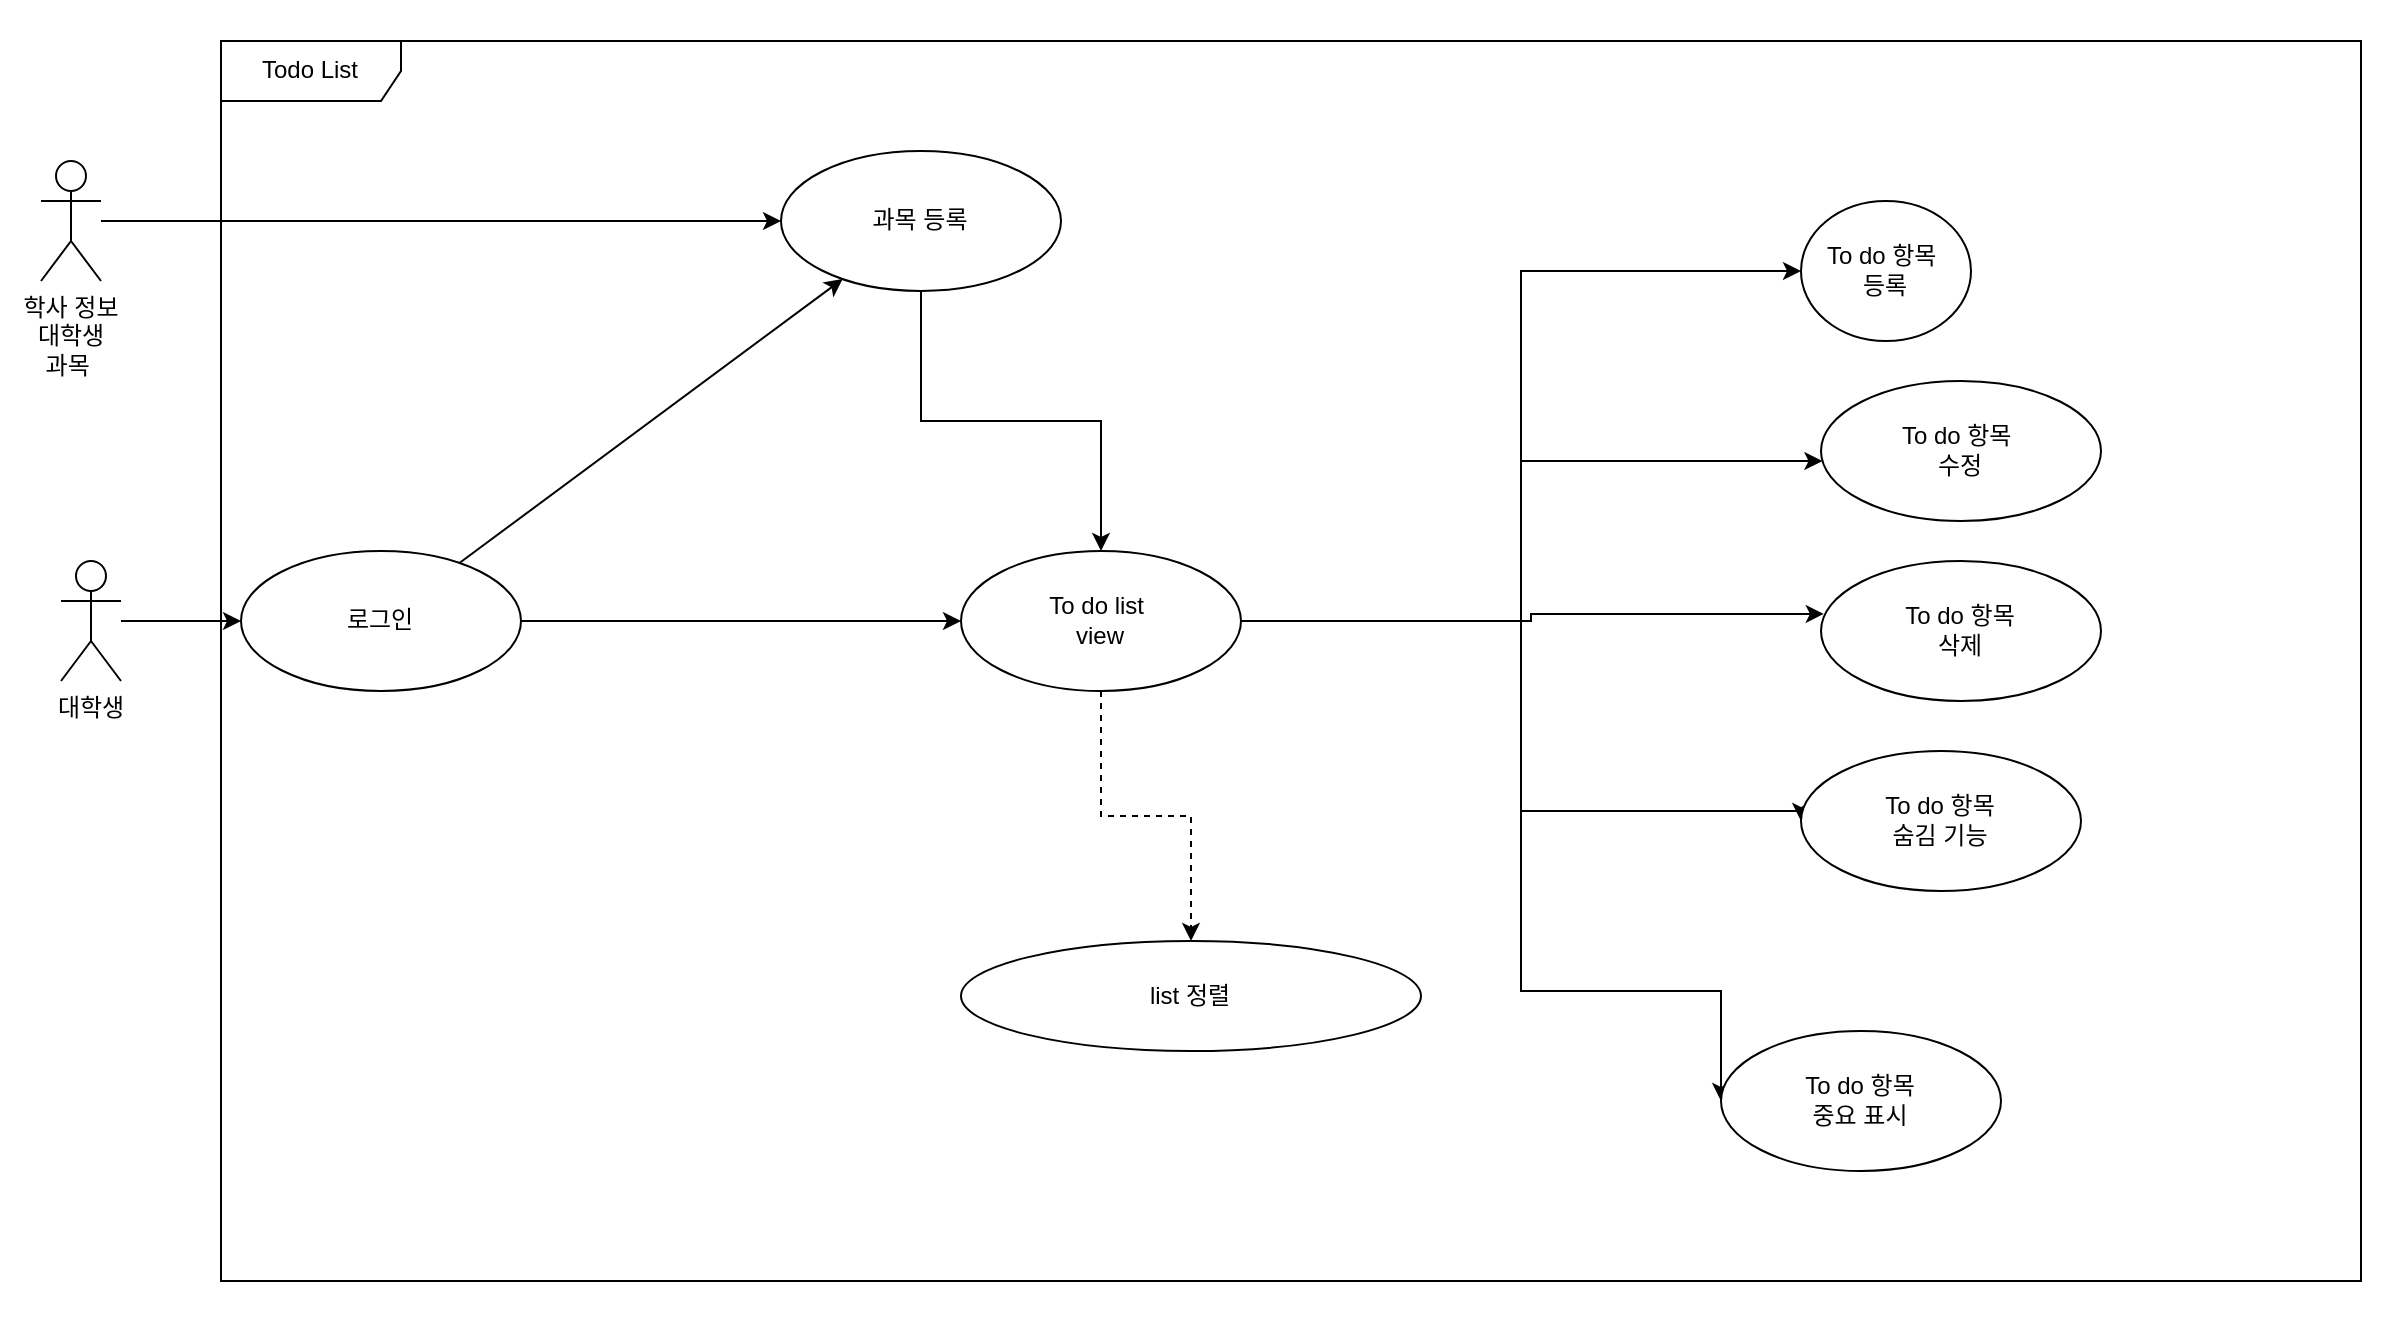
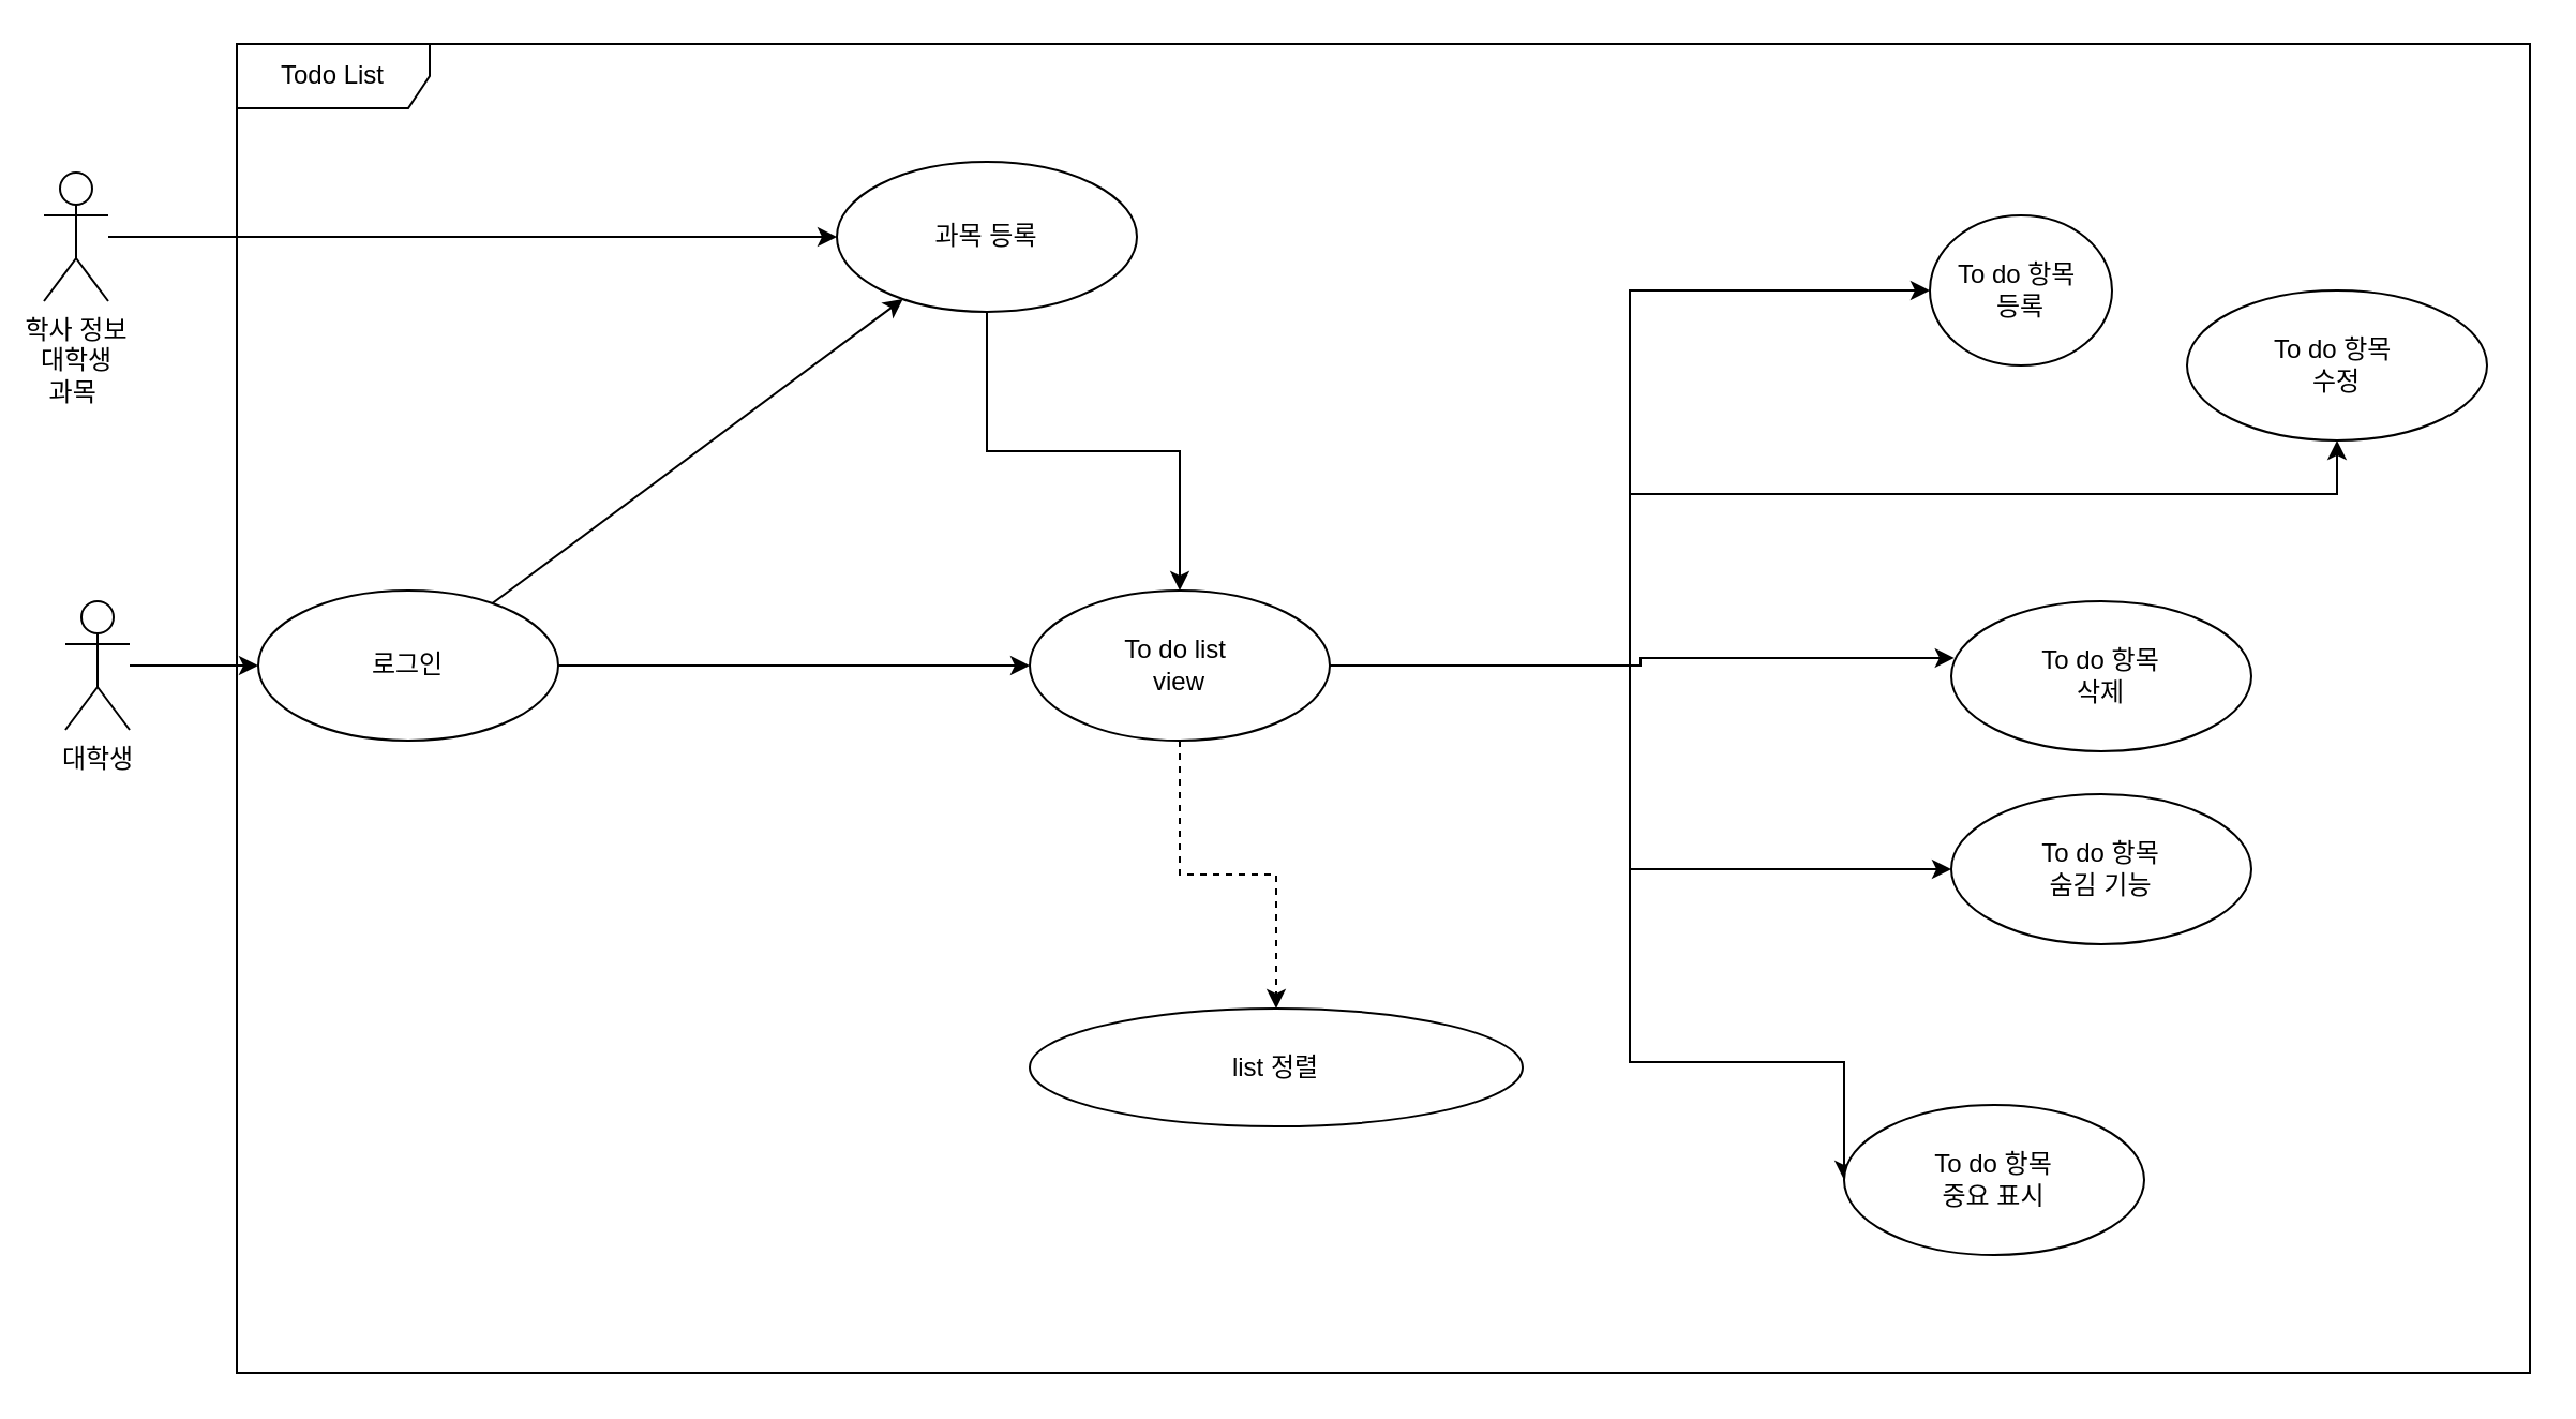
  <mxCell id="0" />
  <mxCell id="1" parent="0" />
  <mxCell id="2" style="edgeStyle=orthogonalEdgeStyle;rounded=0;orthogonalLoop=1;jettySize=auto;html=1;" parent="1" source="3" edge="1"><mxGeometry relative="1" as="geometry"><mxPoint x="120" y="310" as="targetPoint" /></mxGeometry></mxCell>
  <mxCell id="3" value="대학생" style="shape=umlActor;verticalLabelPosition=bottom;verticalAlign=top;html=1;outlineConnect=0;" parent="1" vertex="1"><mxGeometry x="30" y="280" width="30" height="60" as="geometry" /></mxCell>
  <mxCell id="4" style="edgeStyle=orthogonalEdgeStyle;rounded=0;orthogonalLoop=1;jettySize=auto;html=1;" parent="1" source="5" target="10" edge="1"><mxGeometry relative="1" as="geometry" /></mxCell>
  <mxCell id="5" value="학사 정보&lt;div&gt;대학생&lt;/div&gt;&lt;div&gt;과목&amp;nbsp;&lt;/div&gt;" style="shape=umlActor;verticalLabelPosition=bottom;verticalAlign=top;html=1;outlineConnect=0;" parent="1" vertex="1"><mxGeometry x="20" y="80" width="30" height="60" as="geometry" /></mxCell>
  <mxCell id="6" style="rounded=0;orthogonalLoop=1;jettySize=auto;html=1;" parent="1" source="8" target="10" edge="1"><mxGeometry relative="1" as="geometry" /></mxCell>
  <mxCell id="7" style="edgeStyle=orthogonalEdgeStyle;rounded=0;orthogonalLoop=1;jettySize=auto;html=1;entryX=0;entryY=0.5;entryDx=0;entryDy=0;" parent="1" source="8" target="16" edge="1"><mxGeometry relative="1" as="geometry" /></mxCell>
  <mxCell id="8" value="로그인" style="ellipse;whiteSpace=wrap;html=1;" parent="1" vertex="1"><mxGeometry x="120" y="275" width="140" height="70" as="geometry" /></mxCell>
  <mxCell id="9" style="edgeStyle=orthogonalEdgeStyle;rounded=0;orthogonalLoop=1;jettySize=auto;html=1;" parent="1" source="10" target="16" edge="1"><mxGeometry relative="1" as="geometry" /></mxCell>
  <mxCell id="10" value="과목 등록" style="ellipse;whiteSpace=wrap;html=1;" parent="1" vertex="1"><mxGeometry x="390" y="75" width="140" height="70" as="geometry" /></mxCell>
  <mxCell id="11" style="edgeStyle=orthogonalEdgeStyle;rounded=0;orthogonalLoop=1;jettySize=auto;html=1;entryX=0;entryY=0.5;entryDx=0;entryDy=0;" parent="1" source="16" target="18" edge="1"><mxGeometry relative="1" as="geometry" /></mxCell>
  <mxCell id="12" style="edgeStyle=orthogonalEdgeStyle;rounded=0;orthogonalLoop=1;jettySize=auto;html=1;" parent="1" source="16" target="19" edge="1"><mxGeometry relative="1" as="geometry"><Array as="points"><mxPoint x="760" y="310" /><mxPoint x="760" y="230" /></Array></mxGeometry></mxCell>
  <mxCell id="13" style="edgeStyle=orthogonalEdgeStyle;rounded=0;orthogonalLoop=1;jettySize=auto;html=1;dashed=1;" parent="1" source="16" target="25" edge="1"><mxGeometry relative="1" as="geometry" /></mxCell>
  <mxCell id="14" style="edgeStyle=orthogonalEdgeStyle;rounded=0;orthogonalLoop=1;jettySize=auto;html=1;entryX=0;entryY=0.5;entryDx=0;entryDy=0;" parent="1" source="16" target="23" edge="1"><mxGeometry relative="1" as="geometry"><Array as="points"><mxPoint x="760" y="310" /><mxPoint x="760" y="405" /></Array></mxGeometry></mxCell>
  <mxCell id="15" style="edgeStyle=orthogonalEdgeStyle;rounded=0;orthogonalLoop=1;jettySize=auto;html=1;entryX=0;entryY=0.5;entryDx=0;entryDy=0;" parent="1" source="16" target="24" edge="1"><mxGeometry relative="1" as="geometry"><Array as="points"><mxPoint x="760" y="310" /><mxPoint x="760" y="495" /></Array></mxGeometry></mxCell>
  <mxCell id="16" value="To do list&amp;nbsp;&lt;div&gt;view&lt;/div&gt;" style="ellipse;whiteSpace=wrap;html=1;" parent="1" vertex="1"><mxGeometry x="480" y="275" width="140" height="70" as="geometry" /></mxCell>
  <mxCell id="17" value="Todo List" style="shape=umlFrame;whiteSpace=wrap;html=1;pointerEvents=0;width=90;height=30;" parent="1" vertex="1"><mxGeometry x="110" y="20" width="1070" height="620" as="geometry" /></mxCell>
  <mxCell id="18" value="To do 항목&amp;nbsp;&lt;div&gt;등록&lt;/div&gt;" style="ellipse;whiteSpace=wrap;html=1;" parent="1" vertex="1"><mxGeometry x="900" y="100" width="85" height="70" as="geometry" /></mxCell>
- <mxCell id="19" value="To do 항목&amp;nbsp;&lt;div&gt;수정&lt;/div&gt;" style="ellipse;whiteSpace=wrap;html=1;" parent="1" vertex="1"><mxGeometry x="910" y="190" width="140" height="70" as="geometry" /></mxCell>
+ <mxCell id="19" value="To do 항목&amp;nbsp;&lt;div&gt;수정&lt;/div&gt;" style="ellipse;whiteSpace=wrap;html=1;" parent="1" vertex="1"><mxGeometry x="1020" y="135" width="140" height="70" as="geometry" /></mxCell>
  <mxCell id="20" value="To do 항목&lt;div&gt;삭제&lt;/div&gt;" style="ellipse;whiteSpace=wrap;html=1;" parent="1" vertex="1"><mxGeometry x="910" y="280" width="140" height="70" as="geometry" /></mxCell>
  <mxCell id="21" style="edgeStyle=orthogonalEdgeStyle;rounded=0;orthogonalLoop=1;jettySize=auto;html=1;exitX=0.5;exitY=1;exitDx=0;exitDy=0;" parent="1" source="19" target="19" edge="1"><mxGeometry relative="1" as="geometry" /></mxCell>
  <mxCell id="22" style="edgeStyle=orthogonalEdgeStyle;rounded=0;orthogonalLoop=1;jettySize=auto;html=1;strokeColor=none;" parent="1" source="23" edge="1"><mxGeometry relative="1" as="geometry"><mxPoint x="760" y="380" as="targetPoint" /></mxGeometry></mxCell>
- <mxCell id="23" value="To do 항목&lt;div&gt;숨김 기능&lt;/div&gt;" style="ellipse;whiteSpace=wrap;html=1;gradientColor=none;" parent="1" vertex="1"><mxGeometry x="900" y="375" width="140" height="70" as="geometry" /></mxCell>
+ <mxCell id="23" value="To do 항목&lt;div&gt;숨김 기능&lt;/div&gt;" style="ellipse;whiteSpace=wrap;html=1;gradientColor=none;" parent="1" vertex="1"><mxGeometry x="910" y="370" width="140" height="70" as="geometry" /></mxCell>
  <mxCell id="24" value="To do 항목&lt;div&gt;중요 표시&lt;/div&gt;" style="ellipse;whiteSpace=wrap;html=1;" parent="1" vertex="1"><mxGeometry x="860" y="515" width="140" height="70" as="geometry" /></mxCell>
  <mxCell id="25" value="list 정렬" style="ellipse;whiteSpace=wrap;html=1;" parent="1" vertex="1"><mxGeometry x="480" y="470" width="230" height="55" as="geometry" /></mxCell>
  <mxCell id="26" style="edgeStyle=orthogonalEdgeStyle;rounded=0;orthogonalLoop=1;jettySize=auto;html=1;entryX=0.01;entryY=0.378;entryDx=0;entryDy=0;entryPerimeter=0;" parent="1" source="16" target="20" edge="1"><mxGeometry relative="1" as="geometry" /></mxCell>
